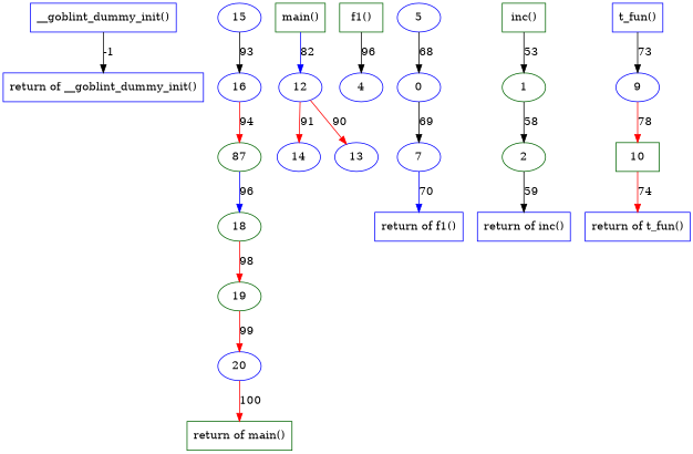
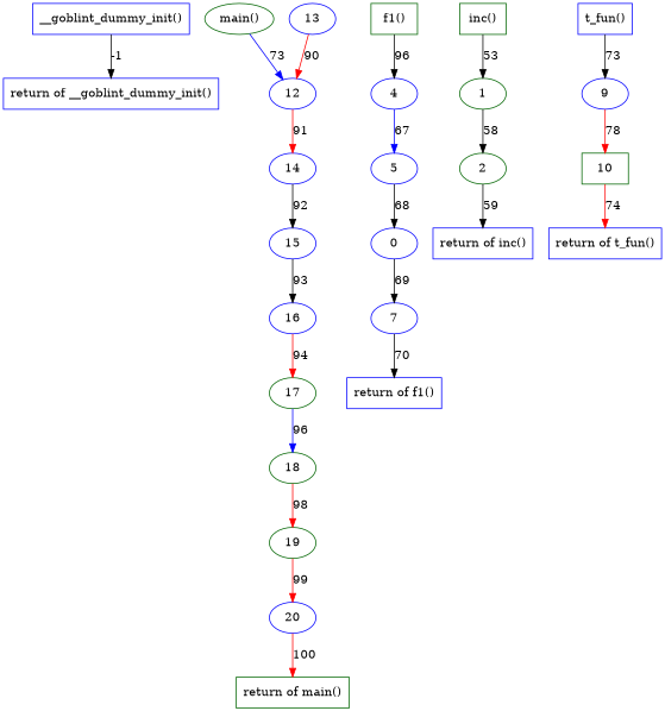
  digraph {
    node [color=blue]
    edge [color=black]
    n1 [label="__goblint_dummy_init()" shape=box]
    n2 [label="return of __goblint_dummy_init()" shape=box]
    18 [color=darkgreen]
    19 [color=darkgreen]
    20
    n6 [color=darkgreen label="return of main()" shape=box]
    14
    15
    16
    4
    5
    n12 [label=0]
    7
    1 [color=darkgreen]
    2 [color=darkgreen]
    n16 [label="return of inc()" shape=box]
    n17 [label="return of f1()" shape=box]
-   17 [color=darkgreen label=87]
-   n19 [color=darkgreen label="main()" shape=box]
+   17 [color=darkgreen]
+   n19 [color=darkgreen label="main()" shape=ellipse]
    12
    13
    n22 [label="t_fun()" shape=box]
    9
    10 [color=darkgreen shape=box]
    n25 [label="return of t_fun()" shape=box]
    n26 [color=darkgreen label="f1()" shape=box]
    n27 [color=darkgreen label="inc()" shape=box]
    n1 -> n2 [label=-1]
    18 -> 19 [color=red label=98]
    19 -> 20 [color=red label=99]
    20 -> n6 [color=red label=100]
+   14 -> 15 [label=92]
    15 -> 16 [label=93]
    16 -> 17 [color=red label=94]
+   4 -> 5 [color=blue label=67]
    5 -> n12 [label=68]
    n12 -> 7 [label=69]
-   7 -> n17 [color=blue label=70]
+   7 -> n17 [label=70]
    1 -> 2 [label=58]
    2 -> n16 [label=59]
    17 -> 18 [color=blue label=96]
-   n19 -> 12 [color=blue label=82]
+   n19 -> 12 [color=blue label=73]
    12 -> 14 [color=red label=91]
-   12 -> 13 [color=red label=90]
+   13 -> 12 [color=red label=90]
    n22 -> 9 [label=73]
    9 -> 10 [color=red label=78]
    10 -> n25 [color=red label=74]
    n26 -> 4 [label=96]
    n27 -> 1 [label=53]
  }
